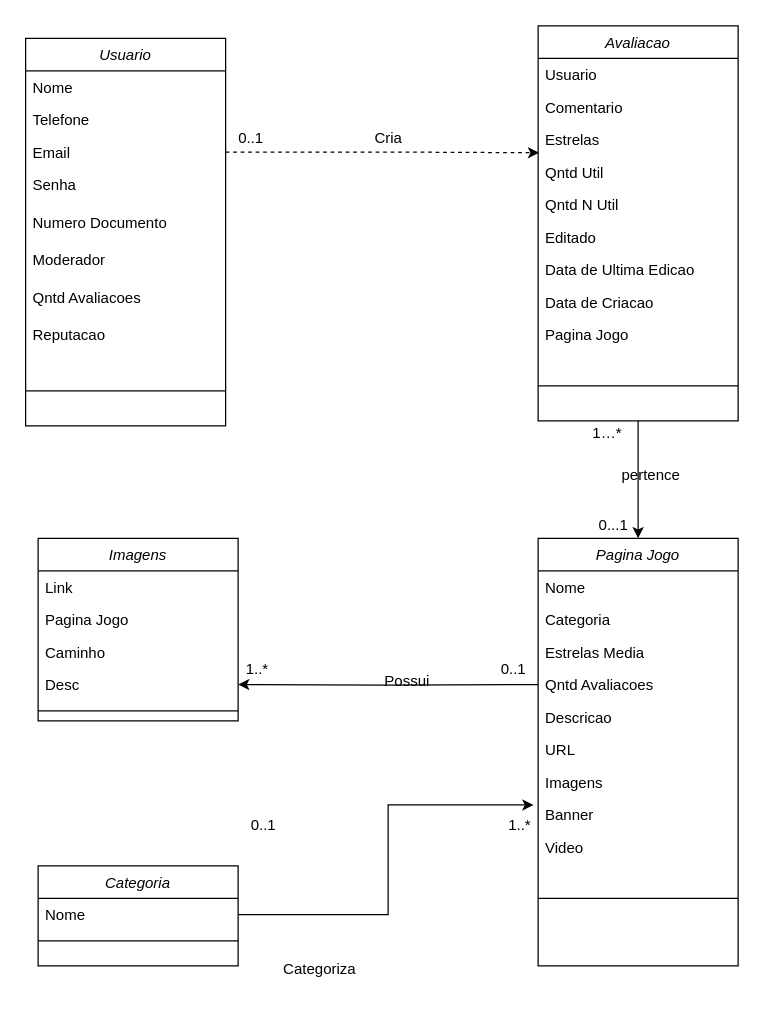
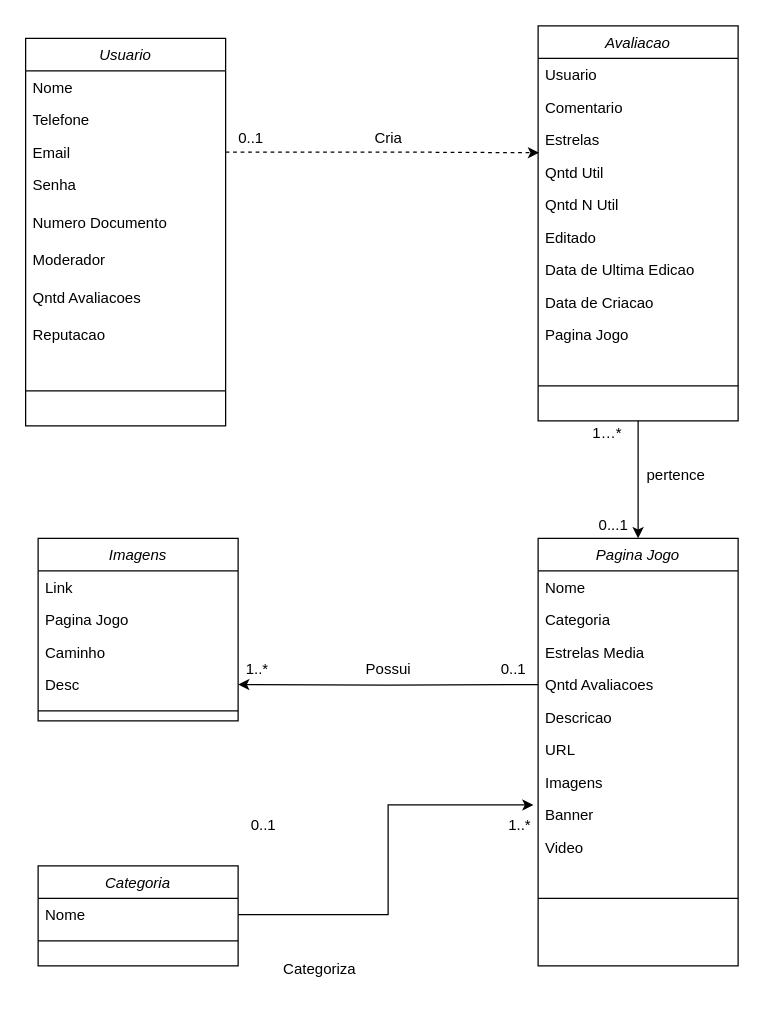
  <mxCell id="0" />
  <mxCell id="1" parent="0" />
  <mxCell id="2" value="Usuario" style="swimlane;fontStyle=2;align=center;verticalAlign=top;childLayout=stackLayout;horizontal=1;startSize=26;horizontalStack=0;resizeParent=1;resizeLast=0;collapsible=1;marginBottom=0;rounded=0;shadow=0;strokeWidth=1;" parent="1" vertex="1"><mxGeometry x="20" y="30" width="160" height="310" as="geometry"><mxRectangle x="230" y="140" width="160" height="26" as="alternateBounds" /></mxGeometry></mxCell>
  <mxCell id="3" value="Nome" style="text;align=left;verticalAlign=top;spacingLeft=4;spacingRight=4;overflow=hidden;rotatable=0;points=[[0,0.5],[1,0.5]];portConstraint=eastwest;" parent="2" vertex="1"><mxGeometry y="26" width="160" height="26" as="geometry" /></mxCell>
  <mxCell id="4" value="Telefone" style="text;align=left;verticalAlign=top;spacingLeft=4;spacingRight=4;overflow=hidden;rotatable=0;points=[[0,0.5],[1,0.5]];portConstraint=eastwest;rounded=0;shadow=0;html=0;" parent="2" vertex="1"><mxGeometry y="52" width="160" height="26" as="geometry" /></mxCell>
  <mxCell id="5" value="Email" style="text;align=left;verticalAlign=top;spacingLeft=4;spacingRight=4;overflow=hidden;rotatable=0;points=[[0,0.5],[1,0.5]];portConstraint=eastwest;rounded=0;shadow=0;html=0;" parent="2" vertex="1"><mxGeometry y="78" width="160" height="26" as="geometry" /></mxCell>
  <mxCell id="6" value="Senha" style="text;align=left;verticalAlign=top;spacingLeft=4;spacingRight=4;overflow=hidden;rotatable=0;points=[[0,0.5],[1,0.5]];portConstraint=eastwest;" parent="2" vertex="1"><mxGeometry y="104" width="160" height="30" as="geometry" /></mxCell>
  <mxCell id="7" value="Numero Documento" style="text;align=left;verticalAlign=top;spacingLeft=4;spacingRight=4;overflow=hidden;rotatable=0;points=[[0,0.5],[1,0.5]];portConstraint=eastwest;" vertex="1" parent="2"><mxGeometry y="134" width="160" height="30" as="geometry" /></mxCell>
  <mxCell id="8" value="Moderador" style="text;align=left;verticalAlign=top;spacingLeft=4;spacingRight=4;overflow=hidden;rotatable=0;points=[[0,0.5],[1,0.5]];portConstraint=eastwest;" vertex="1" parent="2"><mxGeometry y="164" width="160" height="30" as="geometry" /></mxCell>
  <mxCell id="9" value="Qntd Avaliacoes" style="text;align=left;verticalAlign=top;spacingLeft=4;spacingRight=4;overflow=hidden;rotatable=0;points=[[0,0.5],[1,0.5]];portConstraint=eastwest;" vertex="1" parent="2"><mxGeometry y="194" width="160" height="30" as="geometry" /></mxCell>
  <mxCell id="10" value="Reputacao" style="text;align=left;verticalAlign=top;spacingLeft=4;spacingRight=4;overflow=hidden;rotatable=0;points=[[0,0.5],[1,0.5]];portConstraint=eastwest;" vertex="1" parent="2"><mxGeometry y="224" width="160" height="30" as="geometry" /></mxCell>
  <mxCell id="11" value="" style="line;html=1;strokeWidth=1;align=left;verticalAlign=middle;spacingTop=-1;spacingLeft=3;spacingRight=3;rotatable=0;labelPosition=right;points=[];portConstraint=eastwest;" parent="2" vertex="1"><mxGeometry y="254" width="160" height="56" as="geometry" /></mxCell>
  <mxCell id="12" style="edgeStyle=orthogonalEdgeStyle;rounded=0;orthogonalLoop=1;jettySize=auto;html=1;" edge="1" parent="1" source="13" target="26"><mxGeometry relative="1" as="geometry" /></mxCell>
  <mxCell id="13" value="Avaliacao" style="swimlane;fontStyle=2;align=center;verticalAlign=top;childLayout=stackLayout;horizontal=1;startSize=26;horizontalStack=0;resizeParent=1;resizeLast=0;collapsible=1;marginBottom=0;rounded=0;shadow=0;strokeWidth=1;" vertex="1" parent="1"><mxGeometry x="430" y="20" width="160" height="316" as="geometry"><mxRectangle x="230" y="140" width="160" height="26" as="alternateBounds" /></mxGeometry></mxCell>
  <mxCell id="14" value="Usuario" style="text;align=left;verticalAlign=top;spacingLeft=4;spacingRight=4;overflow=hidden;rotatable=0;points=[[0,0.5],[1,0.5]];portConstraint=eastwest;" vertex="1" parent="13"><mxGeometry y="26" width="160" height="26" as="geometry" /></mxCell>
  <mxCell id="15" value="Comentario" style="text;align=left;verticalAlign=top;spacingLeft=4;spacingRight=4;overflow=hidden;rotatable=0;points=[[0,0.5],[1,0.5]];portConstraint=eastwest;rounded=0;shadow=0;html=0;" vertex="1" parent="13"><mxGeometry y="52" width="160" height="26" as="geometry" /></mxCell>
  <mxCell id="16" value="Estrelas" style="text;align=left;verticalAlign=top;spacingLeft=4;spacingRight=4;overflow=hidden;rotatable=0;points=[[0,0.5],[1,0.5]];portConstraint=eastwest;rounded=0;shadow=0;html=0;" vertex="1" parent="13"><mxGeometry y="78" width="160" height="26" as="geometry" /></mxCell>
  <mxCell id="17" value="Qntd Util" style="text;align=left;verticalAlign=top;spacingLeft=4;spacingRight=4;overflow=hidden;rotatable=0;points=[[0,0.5],[1,0.5]];portConstraint=eastwest;rounded=0;shadow=0;html=0;" vertex="1" parent="13"><mxGeometry y="104" width="160" height="26" as="geometry" /></mxCell>
  <mxCell id="18" value="Qntd N Util" style="text;align=left;verticalAlign=top;spacingLeft=4;spacingRight=4;overflow=hidden;rotatable=0;points=[[0,0.5],[1,0.5]];portConstraint=eastwest;rounded=0;shadow=0;html=0;" vertex="1" parent="13"><mxGeometry y="130" width="160" height="26" as="geometry" /></mxCell>
  <mxCell id="19" value="Editado" style="text;align=left;verticalAlign=top;spacingLeft=4;spacingRight=4;overflow=hidden;rotatable=0;points=[[0,0.5],[1,0.5]];portConstraint=eastwest;rounded=0;shadow=0;html=0;" vertex="1" parent="13"><mxGeometry y="156" width="160" height="26" as="geometry" /></mxCell>
  <mxCell id="20" value="Data de Ultima Edicao" style="text;align=left;verticalAlign=top;spacingLeft=4;spacingRight=4;overflow=hidden;rotatable=0;points=[[0,0.5],[1,0.5]];portConstraint=eastwest;rounded=0;shadow=0;html=0;" vertex="1" parent="13"><mxGeometry y="182" width="160" height="26" as="geometry" /></mxCell>
  <mxCell id="21" value="Data de Criacao" style="text;align=left;verticalAlign=top;spacingLeft=4;spacingRight=4;overflow=hidden;rotatable=0;points=[[0,0.5],[1,0.5]];portConstraint=eastwest;rounded=0;shadow=0;html=0;" vertex="1" parent="13"><mxGeometry y="208" width="160" height="26" as="geometry" /></mxCell>
  <mxCell id="22" value="Pagina Jogo" style="text;align=left;verticalAlign=top;spacingLeft=4;spacingRight=4;overflow=hidden;rotatable=0;points=[[0,0.5],[1,0.5]];portConstraint=eastwest;rounded=0;shadow=0;html=0;" vertex="1" parent="13"><mxGeometry y="234" width="160" height="26" as="geometry" /></mxCell>
  <mxCell id="23" value="" style="line;html=1;strokeWidth=1;align=left;verticalAlign=middle;spacingTop=-1;spacingLeft=3;spacingRight=3;rotatable=0;labelPosition=right;points=[];portConstraint=eastwest;" vertex="1" parent="13"><mxGeometry y="260" width="160" height="56" as="geometry" /></mxCell>
  <mxCell id="24" style="edgeStyle=orthogonalEdgeStyle;rounded=0;orthogonalLoop=1;jettySize=auto;html=1;entryX=0.005;entryY=0.908;entryDx=0;entryDy=0;entryPerimeter=0;dashed=1;" edge="1" parent="1" source="5" target="16"><mxGeometry relative="1" as="geometry"><mxPoint x="420" y="130" as="targetPoint" /></mxGeometry></mxCell>
  <mxCell id="25" value="0..1" style="text;html=1;align=center;verticalAlign=middle;resizable=0;points=[];autosize=1;strokeColor=none;fillColor=none;" vertex="1" parent="1"><mxGeometry x="180" y="100" width="40" height="20" as="geometry" /></mxCell>
  <mxCell id="26" value="Pagina Jogo" style="swimlane;fontStyle=2;align=center;verticalAlign=top;childLayout=stackLayout;horizontal=1;startSize=26;horizontalStack=0;resizeParent=1;resizeLast=0;collapsible=1;marginBottom=0;rounded=0;shadow=0;strokeWidth=1;" vertex="1" parent="1"><mxGeometry x="430" y="430" width="160" height="342" as="geometry"><mxRectangle x="230" y="140" width="160" height="26" as="alternateBounds" /></mxGeometry></mxCell>
  <mxCell id="27" value="Nome" style="text;align=left;verticalAlign=top;spacingLeft=4;spacingRight=4;overflow=hidden;rotatable=0;points=[[0,0.5],[1,0.5]];portConstraint=eastwest;" vertex="1" parent="26"><mxGeometry y="26" width="160" height="26" as="geometry" /></mxCell>
  <mxCell id="28" value="Categoria" style="text;align=left;verticalAlign=top;spacingLeft=4;spacingRight=4;overflow=hidden;rotatable=0;points=[[0,0.5],[1,0.5]];portConstraint=eastwest;rounded=0;shadow=0;html=0;" vertex="1" parent="26"><mxGeometry y="52" width="160" height="26" as="geometry" /></mxCell>
  <mxCell id="29" value="Estrelas Media" style="text;align=left;verticalAlign=top;spacingLeft=4;spacingRight=4;overflow=hidden;rotatable=0;points=[[0,0.5],[1,0.5]];portConstraint=eastwest;rounded=0;shadow=0;html=0;" vertex="1" parent="26"><mxGeometry y="78" width="160" height="26" as="geometry" /></mxCell>
  <mxCell id="30" value="Qntd Avaliacoes" style="text;align=left;verticalAlign=top;spacingLeft=4;spacingRight=4;overflow=hidden;rotatable=0;points=[[0,0.5],[1,0.5]];portConstraint=eastwest;rounded=0;shadow=0;html=0;" vertex="1" parent="26"><mxGeometry y="104" width="160" height="26" as="geometry" /></mxCell>
  <mxCell id="31" value="Descricao" style="text;align=left;verticalAlign=top;spacingLeft=4;spacingRight=4;overflow=hidden;rotatable=0;points=[[0,0.5],[1,0.5]];portConstraint=eastwest;rounded=0;shadow=0;html=0;" vertex="1" parent="26"><mxGeometry y="130" width="160" height="26" as="geometry" /></mxCell>
  <mxCell id="32" value="URL" style="text;align=left;verticalAlign=top;spacingLeft=4;spacingRight=4;overflow=hidden;rotatable=0;points=[[0,0.5],[1,0.5]];portConstraint=eastwest;rounded=0;shadow=0;html=0;" vertex="1" parent="26"><mxGeometry y="156" width="160" height="26" as="geometry" /></mxCell>
  <mxCell id="33" value="Imagens" style="text;align=left;verticalAlign=top;spacingLeft=4;spacingRight=4;overflow=hidden;rotatable=0;points=[[0,0.5],[1,0.5]];portConstraint=eastwest;rounded=0;shadow=0;html=0;" vertex="1" parent="26"><mxGeometry y="182" width="160" height="26" as="geometry" /></mxCell>
  <mxCell id="34" value="Banner" style="text;align=left;verticalAlign=top;spacingLeft=4;spacingRight=4;overflow=hidden;rotatable=0;points=[[0,0.5],[1,0.5]];portConstraint=eastwest;rounded=0;shadow=0;html=0;" vertex="1" parent="26"><mxGeometry y="208" width="160" height="26" as="geometry" /></mxCell>
  <mxCell id="35" value="Video" style="text;align=left;verticalAlign=top;spacingLeft=4;spacingRight=4;overflow=hidden;rotatable=0;points=[[0,0.5],[1,0.5]];portConstraint=eastwest;rounded=0;shadow=0;html=0;" vertex="1" parent="26"><mxGeometry y="234" width="160" height="26" as="geometry" /></mxCell>
  <mxCell id="36" value="" style="line;html=1;strokeWidth=1;align=left;verticalAlign=middle;spacingTop=-1;spacingLeft=3;spacingRight=3;rotatable=0;labelPosition=right;points=[];portConstraint=eastwest;" vertex="1" parent="26"><mxGeometry y="260" width="160" height="56" as="geometry" /></mxCell>
  <mxCell id="37" value="0...1" style="text;html=1;align=center;verticalAlign=middle;resizable=0;points=[];autosize=1;strokeColor=none;fillColor=none;" vertex="1" parent="1"><mxGeometry x="470" y="410" width="40" height="20" as="geometry" /></mxCell>
  <mxCell id="38" value="1…*" style="text;html=1;align=center;verticalAlign=middle;resizable=0;points=[];autosize=1;strokeColor=none;fillColor=none;" vertex="1" parent="1"><mxGeometry x="465" y="336" width="40" height="20" as="geometry" /></mxCell>
  <mxCell id="39" value="Imagens" style="swimlane;fontStyle=2;align=center;verticalAlign=top;childLayout=stackLayout;horizontal=1;startSize=26;horizontalStack=0;resizeParent=1;resizeLast=0;collapsible=1;marginBottom=0;rounded=0;shadow=0;strokeWidth=1;" vertex="1" parent="1"><mxGeometry x="30" y="430" width="160" height="146" as="geometry"><mxRectangle x="230" y="140" width="160" height="26" as="alternateBounds" /></mxGeometry></mxCell>
  <mxCell id="40" value="Link" style="text;align=left;verticalAlign=top;spacingLeft=4;spacingRight=4;overflow=hidden;rotatable=0;points=[[0,0.5],[1,0.5]];portConstraint=eastwest;" vertex="1" parent="39"><mxGeometry y="26" width="160" height="26" as="geometry" /></mxCell>
  <mxCell id="41" value="Pagina Jogo" style="text;align=left;verticalAlign=top;spacingLeft=4;spacingRight=4;overflow=hidden;rotatable=0;points=[[0,0.5],[1,0.5]];portConstraint=eastwest;rounded=0;shadow=0;html=0;" vertex="1" parent="39"><mxGeometry y="52" width="160" height="26" as="geometry" /></mxCell>
  <mxCell id="42" value="Caminho" style="text;align=left;verticalAlign=top;spacingLeft=4;spacingRight=4;overflow=hidden;rotatable=0;points=[[0,0.5],[1,0.5]];portConstraint=eastwest;rounded=0;shadow=0;html=0;" vertex="1" parent="39"><mxGeometry y="78" width="160" height="26" as="geometry" /></mxCell>
  <mxCell id="43" value="Desc" style="text;align=left;verticalAlign=top;spacingLeft=4;spacingRight=4;overflow=hidden;rotatable=0;points=[[0,0.5],[1,0.5]];portConstraint=eastwest;rounded=0;shadow=0;html=0;" vertex="1" parent="39"><mxGeometry y="104" width="160" height="26" as="geometry" /></mxCell>
  <mxCell id="44" value="" style="line;html=1;strokeWidth=1;align=left;verticalAlign=middle;spacingTop=-1;spacingLeft=3;spacingRight=3;rotatable=0;labelPosition=right;points=[];portConstraint=eastwest;" vertex="1" parent="39"><mxGeometry y="130" width="160" height="16" as="geometry" /></mxCell>
  <mxCell id="45" value="0..1" style="text;html=1;align=center;verticalAlign=middle;resizable=0;points=[];autosize=1;strokeColor=none;fillColor=none;" vertex="1" parent="1"><mxGeometry x="390" y="524.5" width="40" height="20" as="geometry" /></mxCell>
  <mxCell id="46" value="1..*" style="text;html=1;align=center;verticalAlign=middle;resizable=0;points=[];autosize=1;strokeColor=none;fillColor=none;" vertex="1" parent="1"><mxGeometry x="190" y="525" width="30" height="20" as="geometry" /></mxCell>
  <mxCell id="47" value="Cria" style="text;html=1;align=center;verticalAlign=middle;resizable=0;points=[];autosize=1;strokeColor=none;fillColor=none;" vertex="1" parent="1"><mxGeometry x="290" y="100" width="40" height="20" as="geometry" /></mxCell>
  <mxCell id="48" style="edgeStyle=orthogonalEdgeStyle;rounded=0;orthogonalLoop=1;jettySize=auto;html=1;entryX=1;entryY=0.5;entryDx=0;entryDy=0;" edge="1" parent="1" target="43"><mxGeometry relative="1" as="geometry"><mxPoint x="430" y="547" as="sourcePoint" /></mxGeometry></mxCell>
- <mxCell id="49" value="Possui" style="text;html=1;align=center;verticalAlign=middle;resizable=0;points=[];autosize=1;strokeColor=none;fillColor=none;" vertex="1" parent="1"><mxGeometry x="300" y="535" width="50" height="20" as="geometry" /></mxCell>
- <mxCell id="50" value="pertence" style="text;html=1;align=center;verticalAlign=middle;resizable=0;points=[];autosize=1;strokeColor=none;fillColor=none;" vertex="1" parent="1"><mxGeometry x="490" y="370" width="60" height="20" as="geometry" /></mxCell>
+ <mxCell id="49" value="Possui" style="text;html=1;align=center;verticalAlign=middle;resizable=0;points=[];autosize=1;strokeColor=none;fillColor=none;" vertex="1" parent="1"><mxGeometry x="285" y="525" width="50" height="20" as="geometry" /></mxCell>
+ <mxCell id="50" value="pertence" style="text;html=1;align=center;verticalAlign=middle;resizable=0;points=[];autosize=1;strokeColor=none;fillColor=none;" vertex="1" parent="1"><mxGeometry x="510" y="370" width="60" height="20" as="geometry" /></mxCell>
  <mxCell id="51" value="Categoria" style="swimlane;fontStyle=2;align=center;verticalAlign=top;childLayout=stackLayout;horizontal=1;startSize=26;horizontalStack=0;resizeParent=1;resizeLast=0;collapsible=1;marginBottom=0;rounded=0;shadow=0;strokeWidth=1;" vertex="1" parent="1"><mxGeometry x="30" y="692" width="160" height="80" as="geometry"><mxRectangle x="230" y="140" width="160" height="26" as="alternateBounds" /></mxGeometry></mxCell>
  <mxCell id="52" value="Nome" style="text;align=left;verticalAlign=top;spacingLeft=4;spacingRight=4;overflow=hidden;rotatable=0;points=[[0,0.5],[1,0.5]];portConstraint=eastwest;" vertex="1" parent="51"><mxGeometry y="26" width="160" height="26" as="geometry" /></mxCell>
  <mxCell id="53" value="" style="line;html=1;strokeWidth=1;align=left;verticalAlign=middle;spacingTop=-1;spacingLeft=3;spacingRight=3;rotatable=0;labelPosition=right;points=[];portConstraint=eastwest;" vertex="1" parent="51"><mxGeometry y="52" width="160" height="16" as="geometry" /></mxCell>
  <mxCell id="54" style="edgeStyle=orthogonalEdgeStyle;rounded=0;orthogonalLoop=1;jettySize=auto;html=1;entryX=-0.023;entryY=0.205;entryDx=0;entryDy=0;entryPerimeter=0;" edge="1" parent="1" source="52" target="34"><mxGeometry relative="1" as="geometry" /></mxCell>
  <mxCell id="55" value="1..*" style="text;html=1;align=center;verticalAlign=middle;resizable=0;points=[];autosize=1;strokeColor=none;fillColor=none;" vertex="1" parent="1"><mxGeometry x="400" y="650" width="30" height="20" as="geometry" /></mxCell>
  <mxCell id="56" value="0..1" style="text;html=1;align=center;verticalAlign=middle;resizable=0;points=[];autosize=1;strokeColor=none;fillColor=none;" vertex="1" parent="1"><mxGeometry x="190" y="650" width="40" height="20" as="geometry" /></mxCell>
  <mxCell id="57" value="Categoriza" style="text;html=1;align=center;verticalAlign=middle;resizable=0;points=[];autosize=1;strokeColor=none;fillColor=none;" vertex="1" parent="1"><mxGeometry x="220" y="765" width="70" height="20" as="geometry" /></mxCell>
